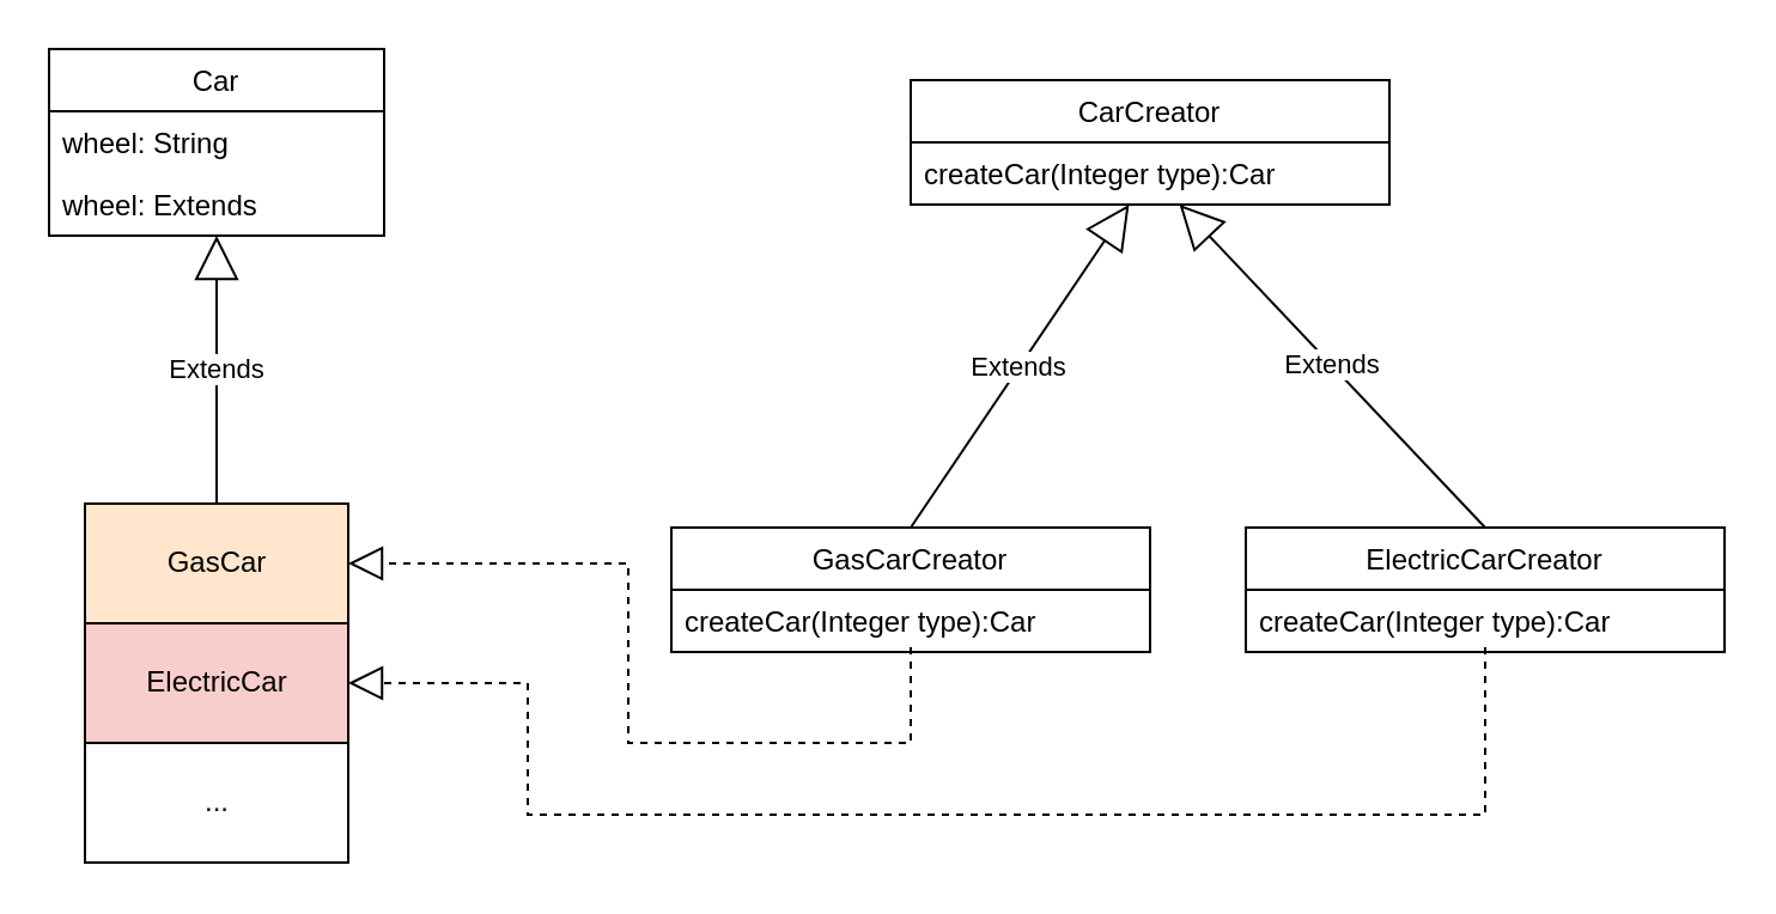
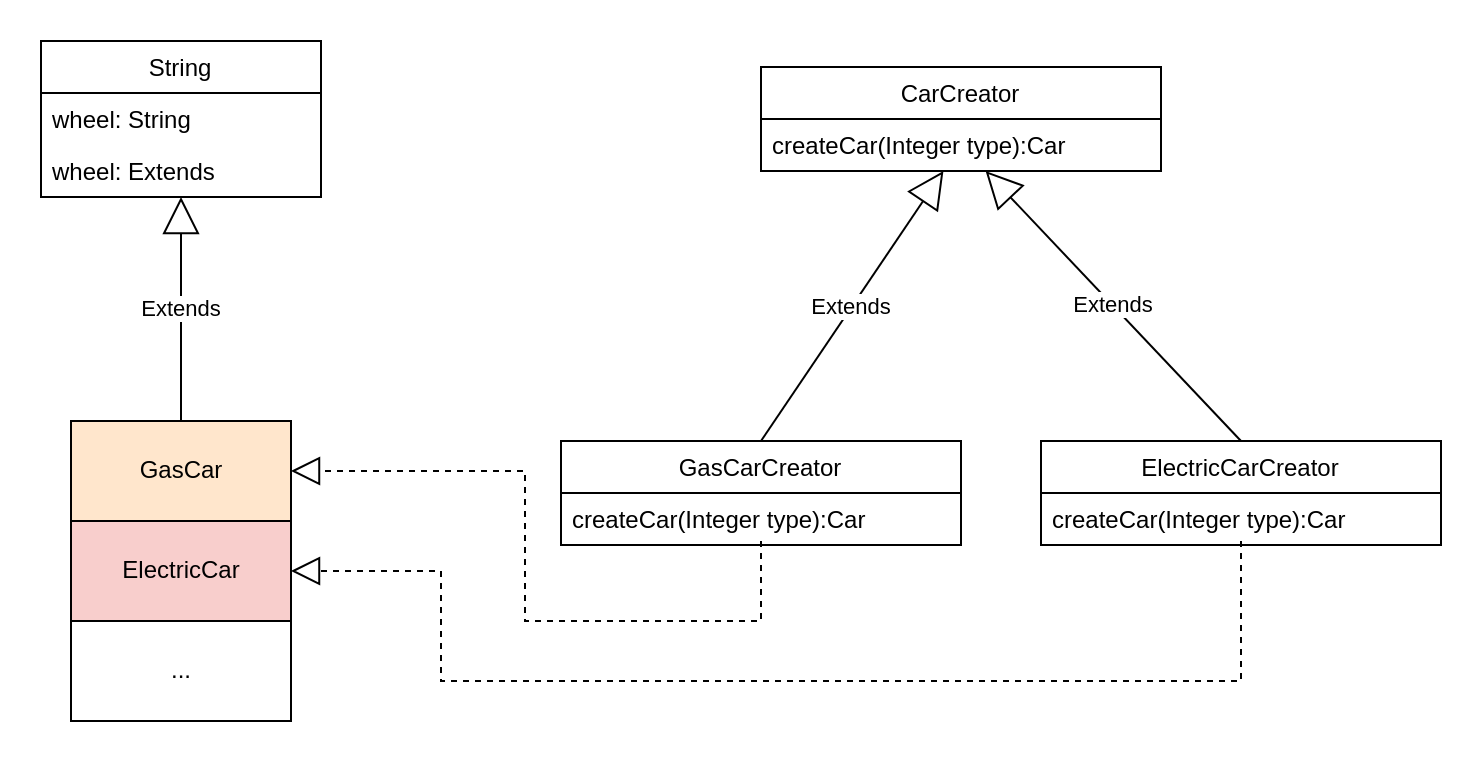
  <mxCell id="0" />
  <mxCell id="1" parent="0" />
  <mxCell id="2" value="GasCarCreator" style="swimlane;fontStyle=0;childLayout=stackLayout;horizontal=1;startSize=26;fillColor=none;horizontalStack=0;resizeParent=1;resizeParentMax=0;resizeLast=0;collapsible=1;marginBottom=0;" parent="1" vertex="1"><mxGeometry x="280" y="220" width="200" height="52" as="geometry" /></mxCell>
  <mxCell id="3" value="Extends" style="endArrow=block;endSize=16;endFill=0;html=1;rounded=0;" parent="2" target="10" edge="1"><mxGeometry width="160" relative="1" as="geometry"><mxPoint x="100" as="sourcePoint" /><mxPoint x="260" as="targetPoint" /></mxGeometry></mxCell>
  <mxCell id="4" value="createCar(Integer type):Car" style="text;strokeColor=none;fillColor=none;align=left;verticalAlign=top;spacingLeft=4;spacingRight=4;overflow=hidden;rotatable=0;points=[[0,0.5],[1,0.5]];portConstraint=eastwest;" parent="2" vertex="1"><mxGeometry y="26" width="200" height="26" as="geometry" /></mxCell>
  <mxCell id="5" value="" style="endArrow=block;dashed=1;endFill=0;endSize=12;html=1;rounded=0;entryX=1;entryY=0.5;entryDx=0;entryDy=0;edgeStyle=orthogonalEdgeStyle;" parent="2" target="15" edge="1"><mxGeometry width="160" relative="1" as="geometry"><mxPoint x="100" y="50" as="sourcePoint" /><mxPoint x="260" y="50" as="targetPoint" /><Array as="points"><mxPoint x="100" y="90" /><mxPoint x="-18" y="90" /><mxPoint x="-18" y="15" /></Array></mxGeometry></mxCell>
- <mxCell id="6" value="Car" style="swimlane;fontStyle=0;childLayout=stackLayout;horizontal=1;startSize=26;fillColor=none;horizontalStack=0;resizeParent=1;resizeParentMax=0;resizeLast=0;collapsible=1;marginBottom=0;" parent="1" vertex="1"><mxGeometry x="20" y="20" width="140" height="78" as="geometry" /></mxCell>
+ <mxCell id="6" value="String" style="swimlane;fontStyle=0;childLayout=stackLayout;horizontal=1;startSize=26;fillColor=none;horizontalStack=0;resizeParent=1;resizeParentMax=0;resizeLast=0;collapsible=1;marginBottom=0;" parent="1" vertex="1"><mxGeometry x="20" y="20" width="140" height="78" as="geometry" /></mxCell>
  <mxCell id="7" value="wheel: String" style="text;strokeColor=none;fillColor=none;align=left;verticalAlign=top;spacingLeft=4;spacingRight=4;overflow=hidden;rotatable=0;points=[[0,0.5],[1,0.5]];portConstraint=eastwest;" parent="6" vertex="1"><mxGeometry y="26" width="140" height="26" as="geometry" /></mxCell>
  <mxCell id="8" value="wheel: Extends" style="text;strokeColor=none;fillColor=none;align=left;verticalAlign=top;spacingLeft=4;spacingRight=4;overflow=hidden;rotatable=0;points=[[0,0.5],[1,0.5]];portConstraint=eastwest;" parent="6" vertex="1"><mxGeometry y="52" width="140" height="26" as="geometry" /></mxCell>
  <mxCell id="9" value="CarCreator" style="swimlane;fontStyle=0;childLayout=stackLayout;horizontal=1;startSize=26;fillColor=none;horizontalStack=0;resizeParent=1;resizeParentMax=0;resizeLast=0;collapsible=1;marginBottom=0;" parent="1" vertex="1"><mxGeometry x="380" y="33" width="200" height="52" as="geometry" /></mxCell>
  <mxCell id="10" value="createCar(Integer type):Car" style="text;strokeColor=none;fillColor=none;align=left;verticalAlign=top;spacingLeft=4;spacingRight=4;overflow=hidden;rotatable=0;points=[[0,0.5],[1,0.5]];portConstraint=eastwest;" parent="9" vertex="1"><mxGeometry y="26" width="200" height="26" as="geometry" /></mxCell>
  <mxCell id="11" value="ElectricCarCreator" style="swimlane;fontStyle=0;childLayout=stackLayout;horizontal=1;startSize=26;fillColor=none;horizontalStack=0;resizeParent=1;resizeParentMax=0;resizeLast=0;collapsible=1;marginBottom=0;" parent="1" vertex="1"><mxGeometry x="520" y="220" width="200" height="52" as="geometry" /></mxCell>
  <mxCell id="12" value="Extends" style="endArrow=block;endSize=16;endFill=0;html=1;rounded=0;" parent="11" target="10" edge="1"><mxGeometry width="160" relative="1" as="geometry"><mxPoint x="100" as="sourcePoint" /><mxPoint x="260" as="targetPoint" /></mxGeometry></mxCell>
  <mxCell id="13" value="createCar(Integer type):Car" style="text;strokeColor=none;fillColor=none;align=left;verticalAlign=top;spacingLeft=4;spacingRight=4;overflow=hidden;rotatable=0;points=[[0,0.5],[1,0.5]];portConstraint=eastwest;" parent="11" vertex="1"><mxGeometry y="26" width="200" height="26" as="geometry" /></mxCell>
  <mxCell id="14" value="" style="endArrow=block;dashed=1;endFill=0;endSize=12;html=1;rounded=0;edgeStyle=orthogonalEdgeStyle;" parent="11" target="16" edge="1"><mxGeometry width="160" relative="1" as="geometry"><mxPoint x="100" y="50" as="sourcePoint" /><mxPoint x="260" y="50" as="targetPoint" /><Array as="points"><mxPoint x="100" y="120" /><mxPoint x="-300" y="120" /><mxPoint x="-300" y="65" /></Array></mxGeometry></mxCell>
  <mxCell id="15" value="GasCar" style="html=1;fillColor=#ffe6cc;" parent="1" vertex="1"><mxGeometry x="35" y="210" width="110" height="50" as="geometry" /></mxCell>
  <mxCell id="16" value="ElectricCar" style="html=1;fillColor=#f8cecc;" parent="1" vertex="1"><mxGeometry x="35" y="260" width="110" height="50" as="geometry" /></mxCell>
  <mxCell id="17" value="..." style="html=1;" parent="1" vertex="1"><mxGeometry x="35" y="310" width="110" height="50" as="geometry" /></mxCell>
  <mxCell id="18" value="Extends" style="endArrow=block;endSize=16;endFill=0;html=1;rounded=0;" parent="1" target="8" edge="1"><mxGeometry width="160" relative="1" as="geometry"><mxPoint x="90" y="210" as="sourcePoint" /><mxPoint x="250" y="210" as="targetPoint" /></mxGeometry></mxCell>
